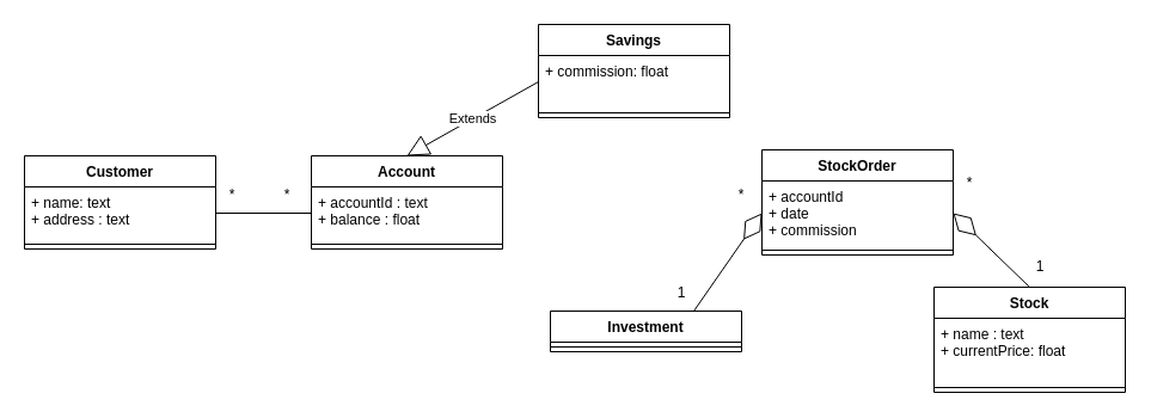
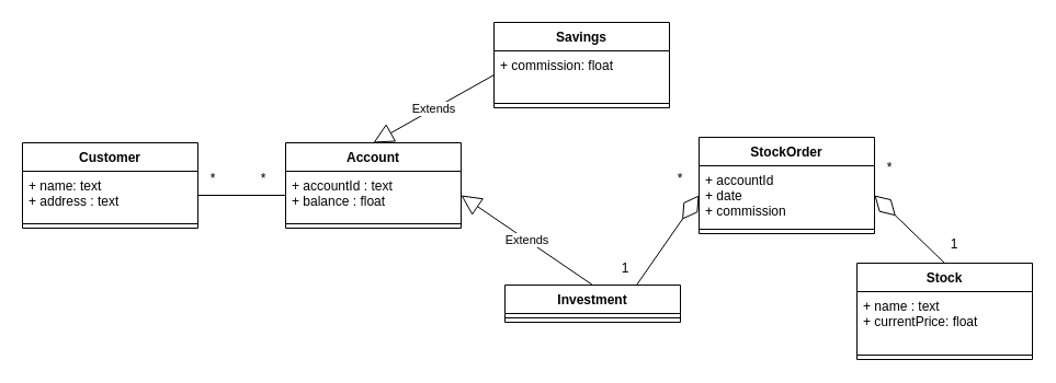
  <mxCell id="0" />
  <mxCell id="1" parent="0" />
  <mxCell id="2" value="Customer" style="swimlane;fontStyle=1;align=center;verticalAlign=top;childLayout=stackLayout;horizontal=1;startSize=26;horizontalStack=0;resizeParent=1;resizeParentMax=0;resizeLast=0;collapsible=1;marginBottom=0;" vertex="1" parent="1"><mxGeometry x="20" y="130" width="160" height="78" as="geometry" /></mxCell>
  <mxCell id="3" value="+ name: text&#10;+ address : text" style="text;strokeColor=none;fillColor=none;align=left;verticalAlign=top;spacingLeft=4;spacingRight=4;overflow=hidden;rotatable=0;points=[[0,0.5],[1,0.5]];portConstraint=eastwest;" vertex="1" parent="2"><mxGeometry y="26" width="160" height="44" as="geometry" /></mxCell>
  <mxCell id="4" value="" style="line;strokeWidth=1;fillColor=none;align=left;verticalAlign=middle;spacingTop=-1;spacingLeft=3;spacingRight=3;rotatable=0;labelPosition=right;points=[];portConstraint=eastwest;" vertex="1" parent="2"><mxGeometry y="70" width="160" height="8" as="geometry" /></mxCell>
  <mxCell id="5" value="Account" style="swimlane;fontStyle=1;align=center;verticalAlign=top;childLayout=stackLayout;horizontal=1;startSize=26;horizontalStack=0;resizeParent=1;resizeParentMax=0;resizeLast=0;collapsible=1;marginBottom=0;" vertex="1" parent="1"><mxGeometry x="260" y="130" width="160" height="78" as="geometry" /></mxCell>
  <mxCell id="6" value="+ accountId : text&#10;+ balance : float" style="text;strokeColor=none;fillColor=none;align=left;verticalAlign=top;spacingLeft=4;spacingRight=4;overflow=hidden;rotatable=0;points=[[0,0.5],[1,0.5]];portConstraint=eastwest;" vertex="1" parent="5"><mxGeometry y="26" width="160" height="44" as="geometry" /></mxCell>
  <mxCell id="7" value="" style="line;strokeWidth=1;fillColor=none;align=left;verticalAlign=middle;spacingTop=-1;spacingLeft=3;spacingRight=3;rotatable=0;labelPosition=right;points=[];portConstraint=eastwest;" vertex="1" parent="5"><mxGeometry y="70" width="160" height="8" as="geometry" /></mxCell>
  <mxCell id="8" value="Savings" style="swimlane;fontStyle=1;align=center;verticalAlign=top;childLayout=stackLayout;horizontal=1;startSize=26;horizontalStack=0;resizeParent=1;resizeParentMax=0;resizeLast=0;collapsible=1;marginBottom=0;" vertex="1" parent="1"><mxGeometry x="450" y="20" width="160" height="78" as="geometry" /></mxCell>
  <mxCell id="9" value="+ commission: float" style="text;strokeColor=none;fillColor=none;align=left;verticalAlign=top;spacingLeft=4;spacingRight=4;overflow=hidden;rotatable=0;points=[[0,0.5],[1,0.5]];portConstraint=eastwest;" vertex="1" parent="8"><mxGeometry y="26" width="160" height="44" as="geometry" /></mxCell>
  <mxCell id="10" value="" style="line;strokeWidth=1;fillColor=none;align=left;verticalAlign=middle;spacingTop=-1;spacingLeft=3;spacingRight=3;rotatable=0;labelPosition=right;points=[];portConstraint=eastwest;" vertex="1" parent="8"><mxGeometry y="70" width="160" height="8" as="geometry" /></mxCell>
  <mxCell id="11" value="Investment" style="swimlane;fontStyle=1;align=center;verticalAlign=top;childLayout=stackLayout;horizontal=1;startSize=26;horizontalStack=0;resizeParent=1;resizeParentMax=0;resizeLast=0;collapsible=1;marginBottom=0;" vertex="1" parent="1"><mxGeometry x="460" y="260" width="160" height="34" as="geometry" /></mxCell>
  <mxCell id="12" value="" style="line;strokeWidth=1;fillColor=none;align=left;verticalAlign=middle;spacingTop=-1;spacingLeft=3;spacingRight=3;rotatable=0;labelPosition=right;points=[];portConstraint=eastwest;" vertex="1" parent="11"><mxGeometry y="26" width="160" height="8" as="geometry" /></mxCell>
  <mxCell id="13" value="Extends" style="endArrow=block;endSize=16;endFill=0;html=1;rounded=0;exitX=0;exitY=0.5;exitDx=0;exitDy=0;entryX=0.5;entryY=0;entryDx=0;entryDy=0;" edge="1" parent="1" source="9" target="5"><mxGeometry width="160" relative="1" as="geometry"><mxPoint x="510" y="160" as="sourcePoint" /><mxPoint x="670" y="160" as="targetPoint" /></mxGeometry></mxCell>
+ <mxCell id="14" value="Extends" style="endArrow=block;endSize=16;endFill=0;html=1;rounded=0;exitX=0.5;exitY=0;exitDx=0;exitDy=0;entryX=1;entryY=0.5;entryDx=0;entryDy=0;" edge="1" parent="1" source="11" target="6"><mxGeometry width="160" relative="1" as="geometry"><mxPoint x="460" y="78" as="sourcePoint" /><mxPoint x="350" y="140" as="targetPoint" /></mxGeometry></mxCell>
  <mxCell id="15" value="Stock" style="swimlane;fontStyle=1;align=center;verticalAlign=top;childLayout=stackLayout;horizontal=1;startSize=26;horizontalStack=0;resizeParent=1;resizeParentMax=0;resizeLast=0;collapsible=1;marginBottom=0;" vertex="1" parent="1"><mxGeometry x="781" y="240" width="160" height="88" as="geometry" /></mxCell>
  <mxCell id="16" value="+ name : text&#10;+ currentPrice: float" style="text;strokeColor=none;fillColor=none;align=left;verticalAlign=top;spacingLeft=4;spacingRight=4;overflow=hidden;rotatable=0;points=[[0,0.5],[1,0.5]];portConstraint=eastwest;" vertex="1" parent="15"><mxGeometry y="26" width="160" height="54" as="geometry" /></mxCell>
  <mxCell id="17" value="" style="line;strokeWidth=1;fillColor=none;align=left;verticalAlign=middle;spacingTop=-1;spacingLeft=3;spacingRight=3;rotatable=0;labelPosition=right;points=[];portConstraint=eastwest;" vertex="1" parent="15"><mxGeometry y="80" width="160" height="8" as="geometry" /></mxCell>
  <mxCell id="18" value="StockOrder" style="swimlane;fontStyle=1;align=center;verticalAlign=top;childLayout=stackLayout;horizontal=1;startSize=26;horizontalStack=0;resizeParent=1;resizeParentMax=0;resizeLast=0;collapsible=1;marginBottom=0;" vertex="1" parent="1"><mxGeometry x="637" y="125" width="160" height="88" as="geometry" /></mxCell>
  <mxCell id="19" value="+ accountId&#10;+ date&#10;+ commission" style="text;strokeColor=none;fillColor=none;align=left;verticalAlign=top;spacingLeft=4;spacingRight=4;overflow=hidden;rotatable=0;points=[[0,0.5],[1,0.5]];portConstraint=eastwest;" vertex="1" parent="18"><mxGeometry y="26" width="160" height="54" as="geometry" /></mxCell>
  <mxCell id="20" value="" style="line;strokeWidth=1;fillColor=none;align=left;verticalAlign=middle;spacingTop=-1;spacingLeft=3;spacingRight=3;rotatable=0;labelPosition=right;points=[];portConstraint=eastwest;" vertex="1" parent="18"><mxGeometry y="80" width="160" height="8" as="geometry" /></mxCell>
  <mxCell id="21" value="" style="endArrow=diamondThin;endFill=0;endSize=24;html=1;rounded=0;entryX=0;entryY=0.5;entryDx=0;entryDy=0;exitX=0.75;exitY=0;exitDx=0;exitDy=0;" edge="1" parent="1" source="11" target="19"><mxGeometry width="160" relative="1" as="geometry"><mxPoint x="620" y="280" as="sourcePoint" /><mxPoint x="680" y="210" as="targetPoint" /></mxGeometry></mxCell>
  <mxCell id="22" value="" style="endArrow=diamondThin;endFill=0;endSize=24;html=1;rounded=0;entryX=1;entryY=0.5;entryDx=0;entryDy=0;exitX=0.5;exitY=0;exitDx=0;exitDy=0;" edge="1" parent="1" source="15" target="19"><mxGeometry width="160" relative="1" as="geometry"><mxPoint x="590" y="270" as="sourcePoint" /><mxPoint x="647" y="188" as="targetPoint" /></mxGeometry></mxCell>
  <mxCell id="23" value="1" style="text;html=1;strokeColor=none;fillColor=none;align=center;verticalAlign=middle;whiteSpace=wrap;rounded=0;" vertex="1" parent="1"><mxGeometry x="840" y="208" width="60" height="30" as="geometry" /></mxCell>
  <mxCell id="24" value="*" style="text;html=1;strokeColor=none;fillColor=none;align=center;verticalAlign=middle;whiteSpace=wrap;rounded=0;" vertex="1" parent="1"><mxGeometry x="781" y="138" width="60" height="30" as="geometry" /></mxCell>
  <mxCell id="25" value="*" style="text;html=1;strokeColor=none;fillColor=none;align=center;verticalAlign=middle;whiteSpace=wrap;rounded=0;" vertex="1" parent="1"><mxGeometry x="590" y="148" width="60" height="30" as="geometry" /></mxCell>
  <mxCell id="26" value="1" style="text;html=1;strokeColor=none;fillColor=none;align=center;verticalAlign=middle;whiteSpace=wrap;rounded=0;" vertex="1" parent="1"><mxGeometry x="540" y="230" width="60" height="30" as="geometry" /></mxCell>
  <mxCell id="27" style="edgeStyle=orthogonalEdgeStyle;rounded=0;orthogonalLoop=1;jettySize=auto;html=1;exitX=1;exitY=0.5;exitDx=0;exitDy=0;endArrow=none;endFill=0;" edge="1" parent="1" source="3" target="6"><mxGeometry relative="1" as="geometry" /></mxCell>
  <mxCell id="28" value="*" style="text;html=1;strokeColor=none;fillColor=none;align=center;verticalAlign=middle;whiteSpace=wrap;rounded=0;" vertex="1" parent="1"><mxGeometry x="210" y="148" width="60" height="30" as="geometry" /></mxCell>
  <mxCell id="29" value="*" style="text;html=1;strokeColor=none;fillColor=none;align=center;verticalAlign=middle;whiteSpace=wrap;rounded=0;" vertex="1" parent="1"><mxGeometry x="164" y="148" width="60" height="30" as="geometry" /></mxCell>
